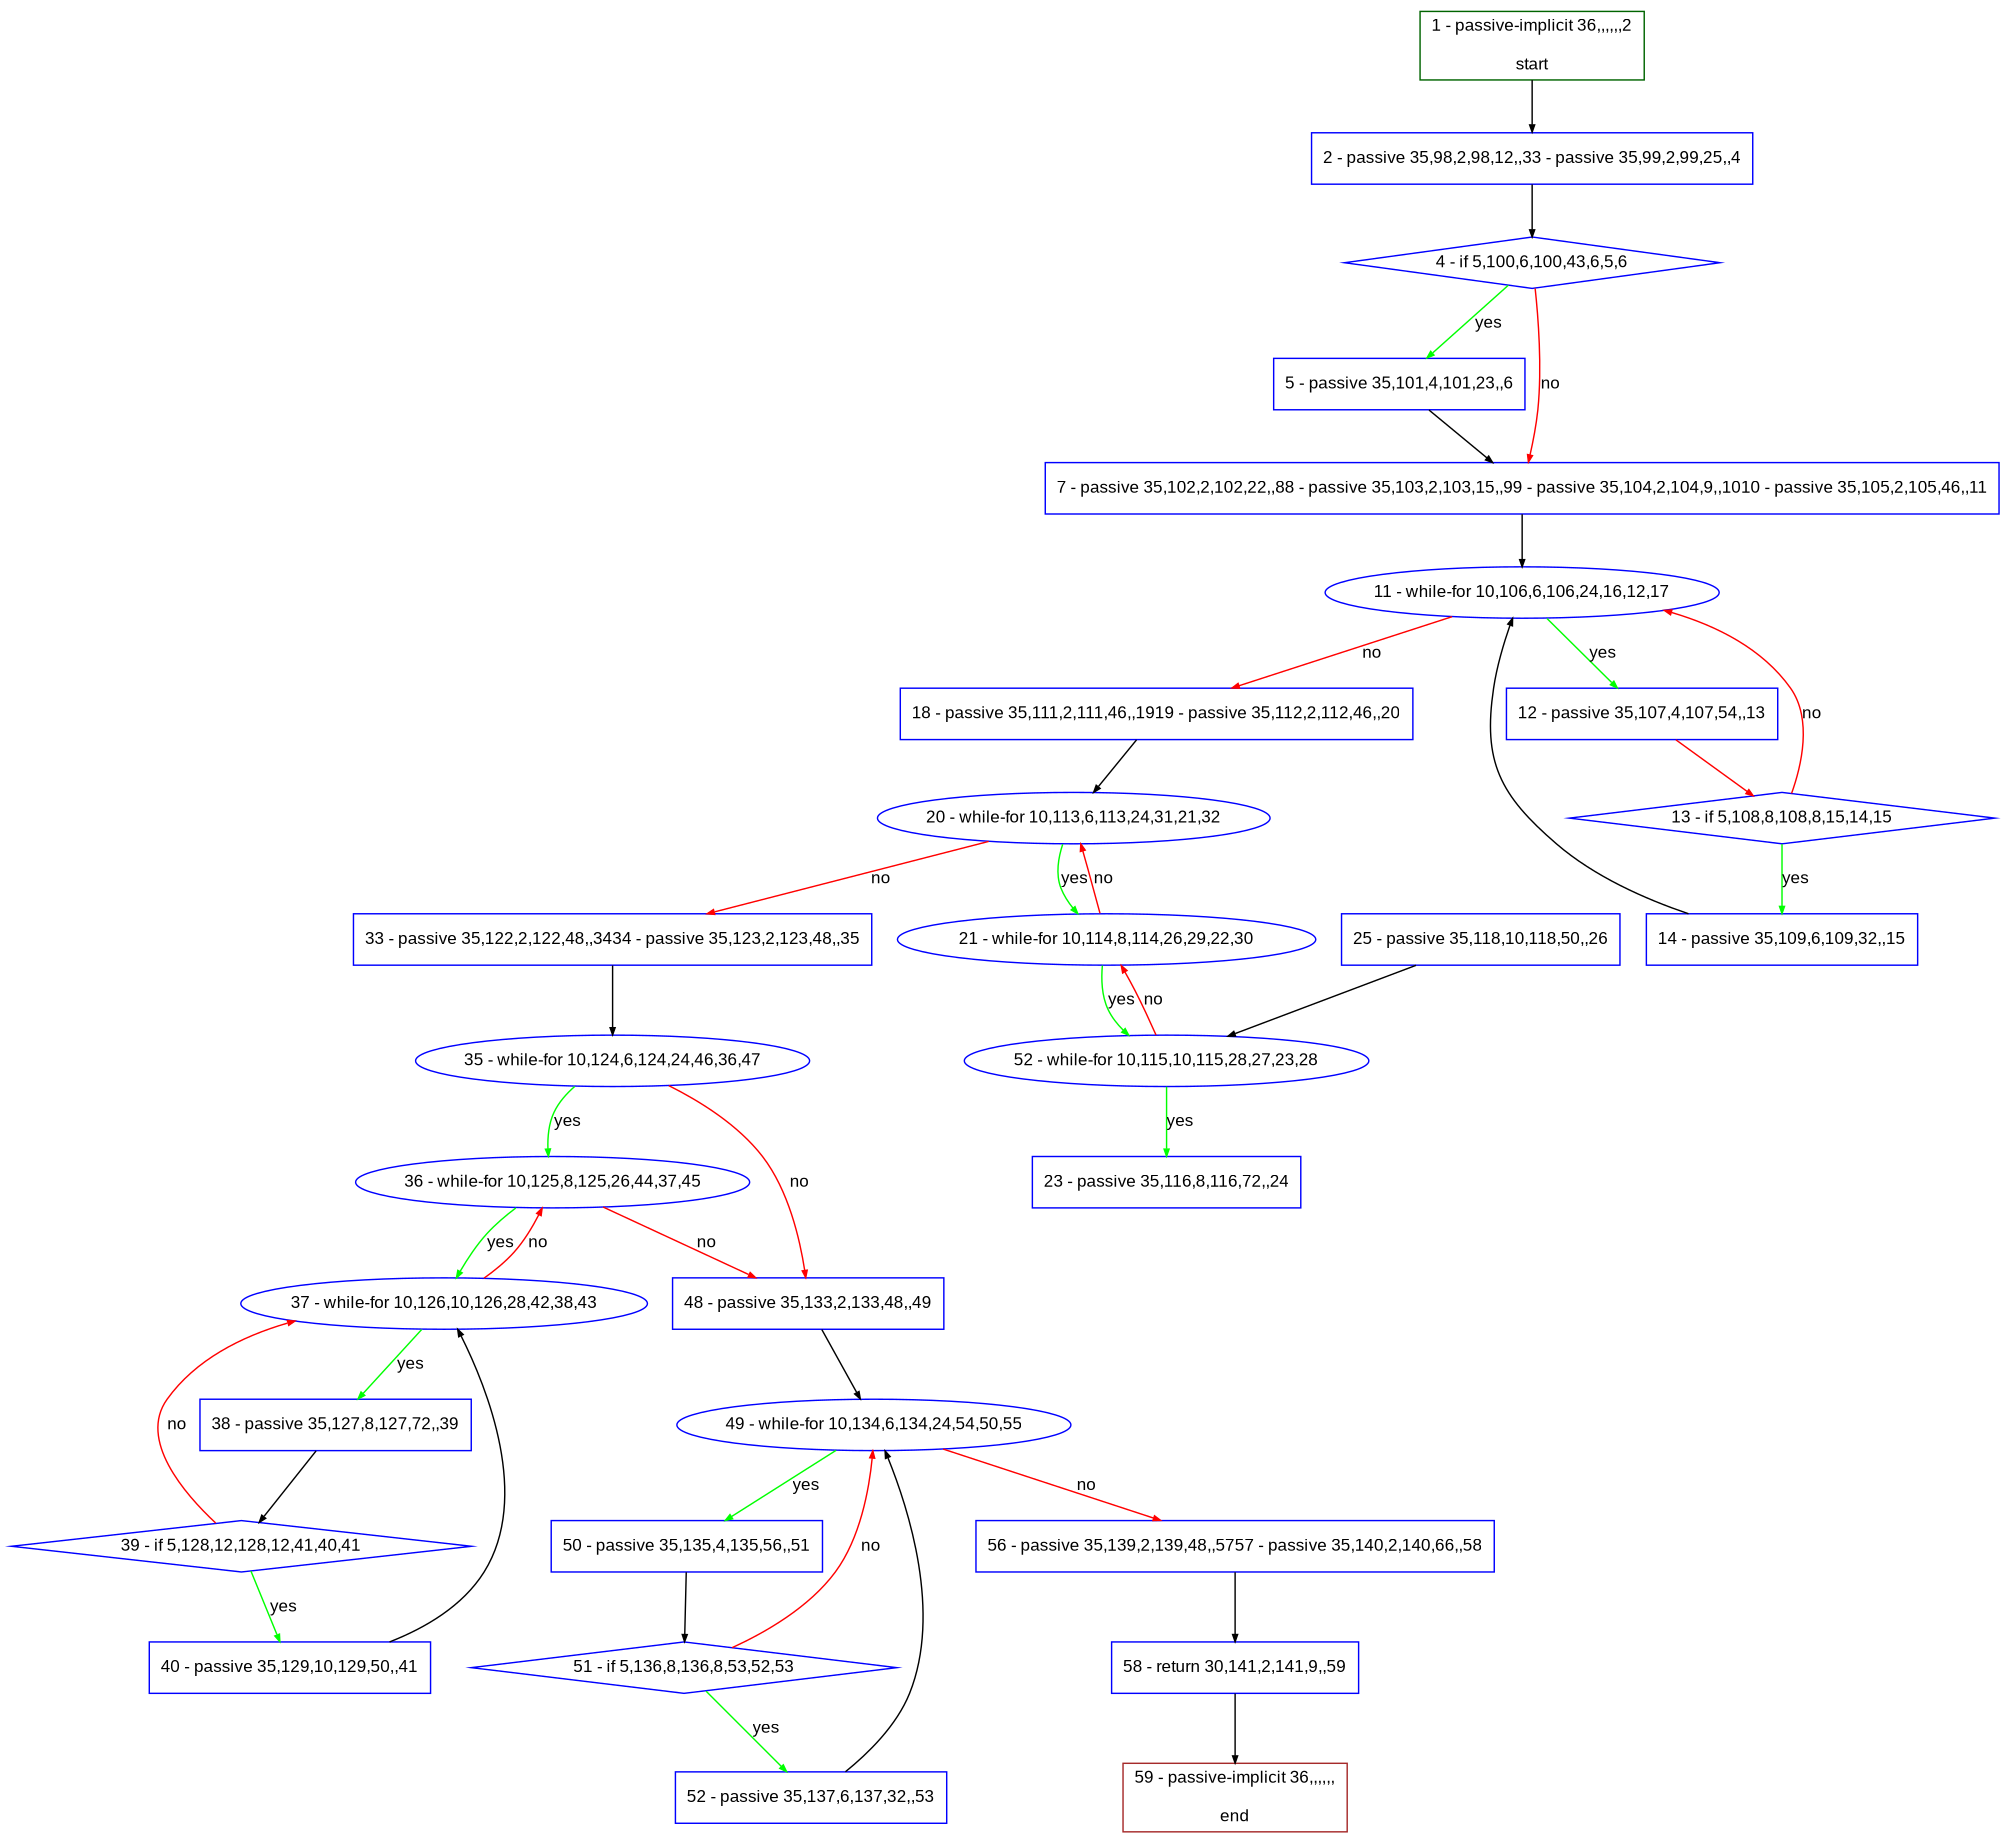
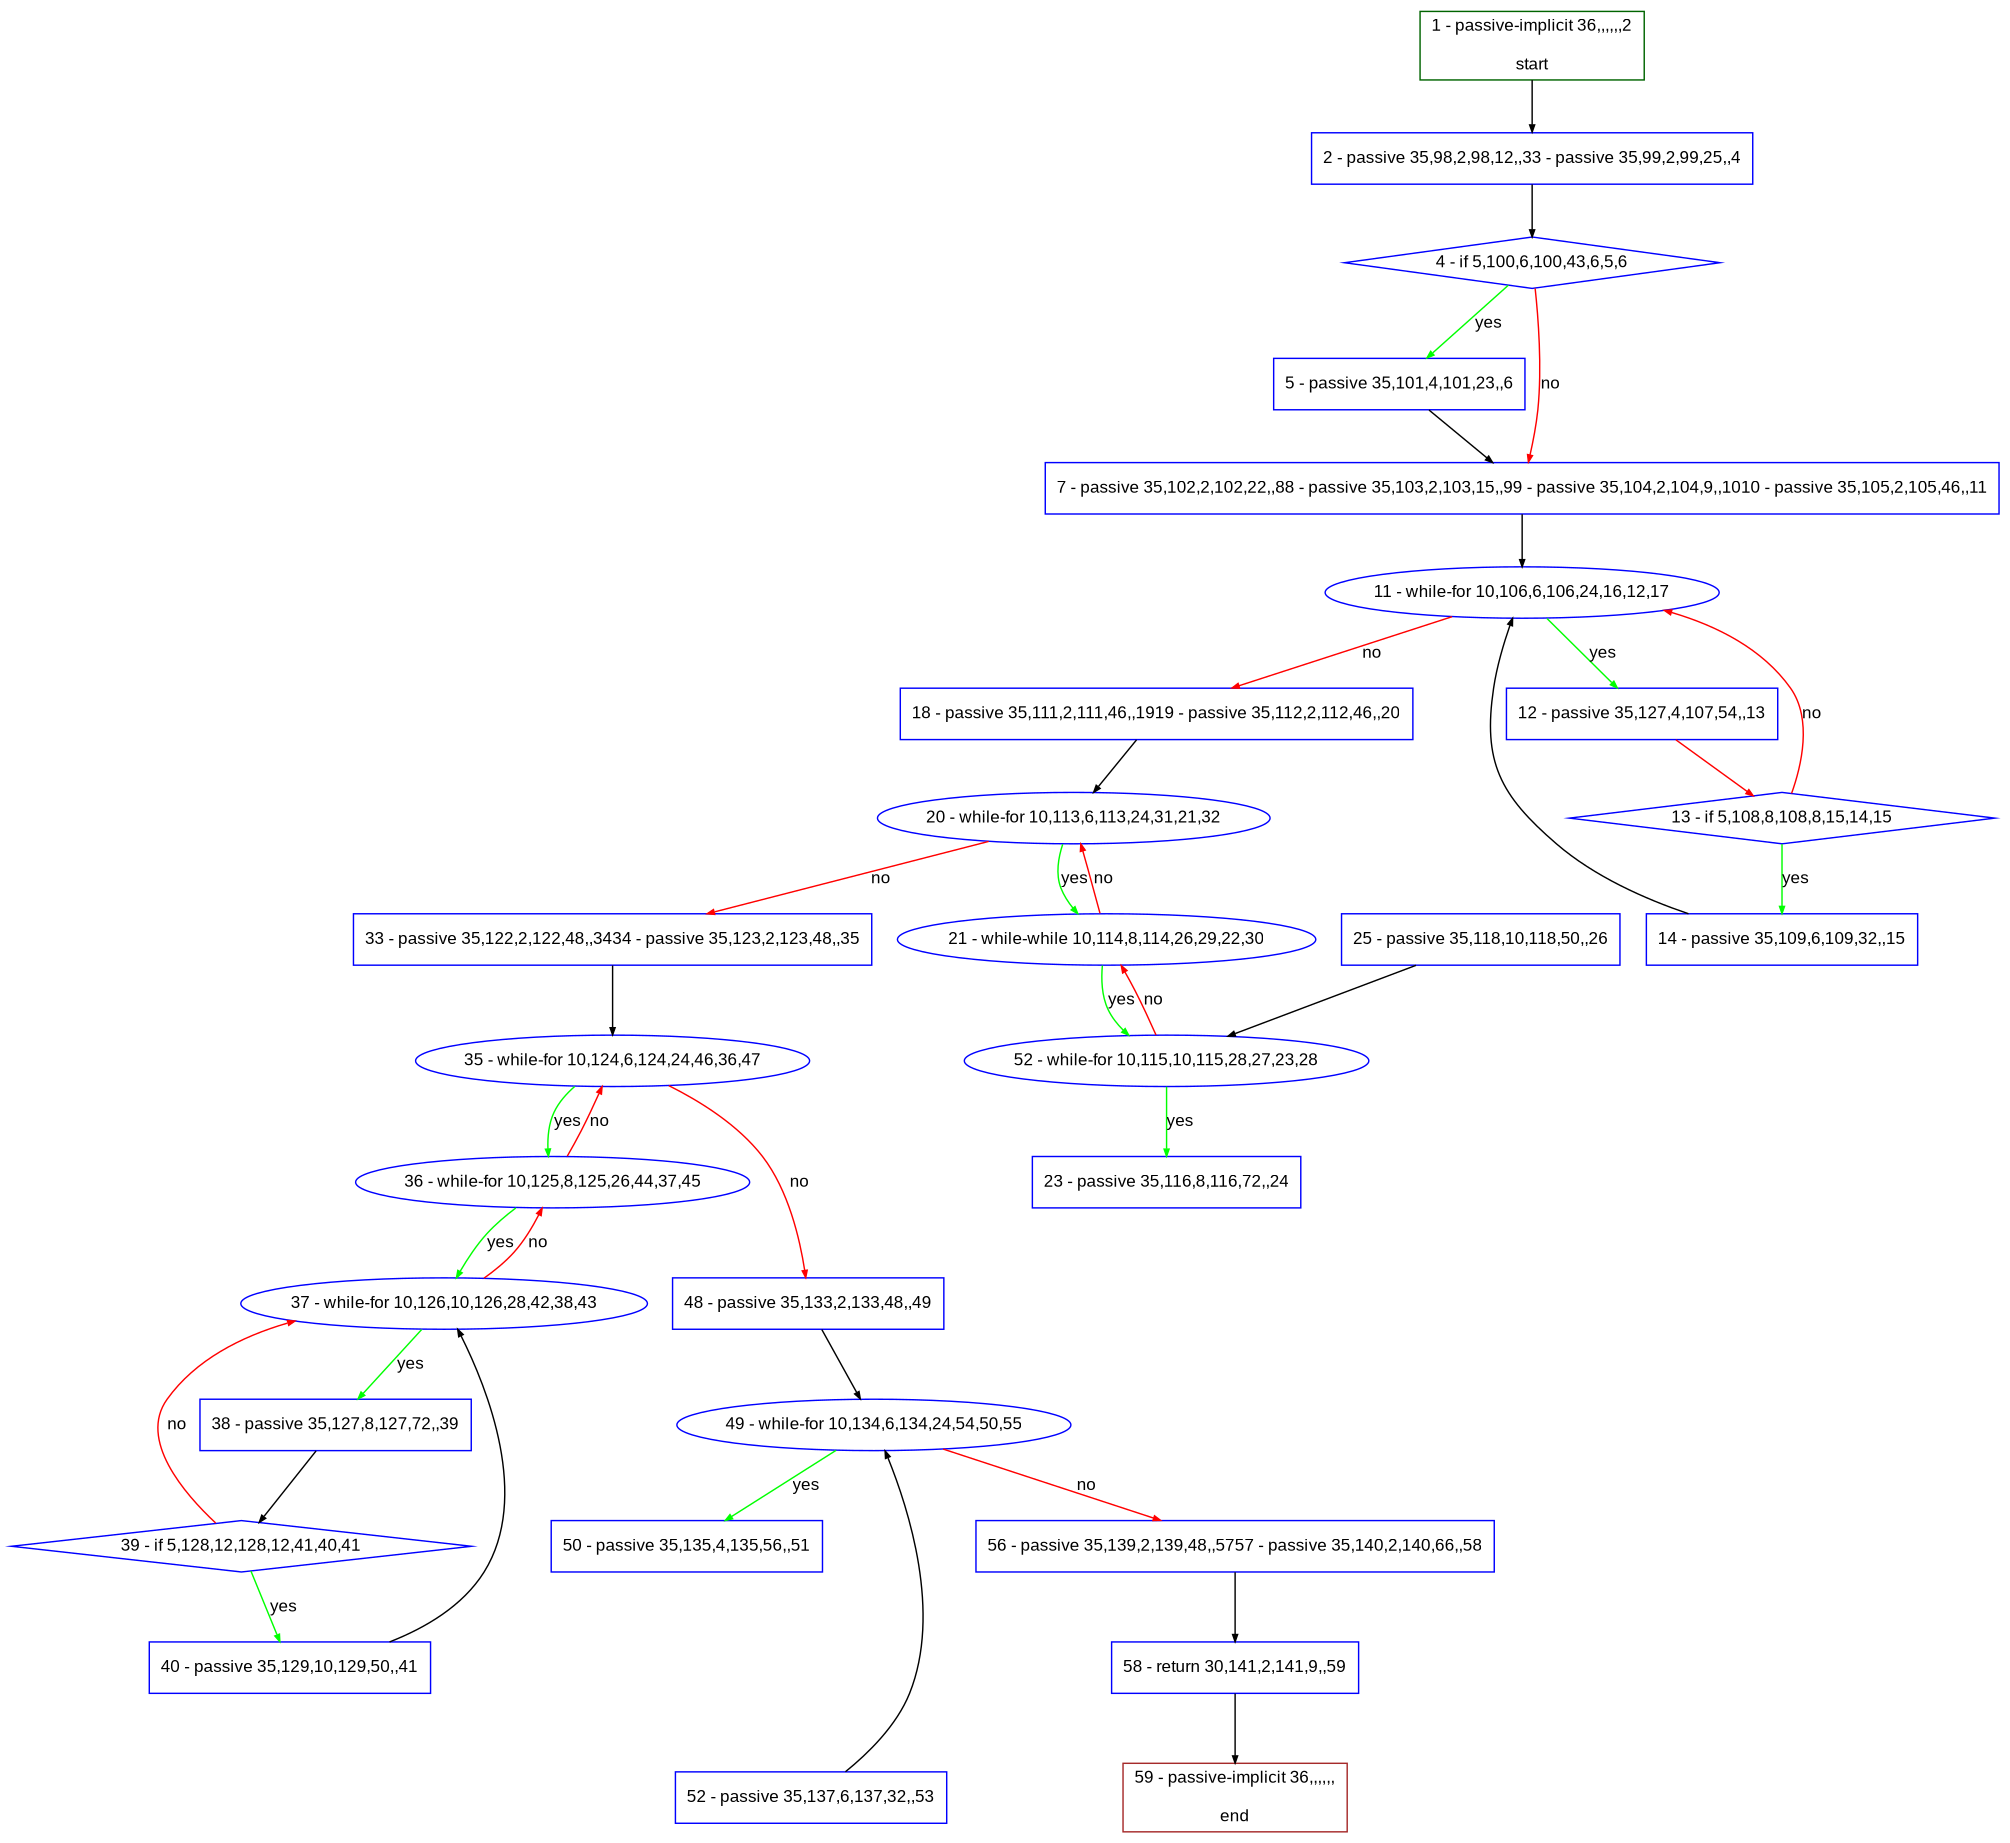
  digraph {
    bgcolor=white
    compound=true
    fillcolor="#FFFFCC"
    fontname=Arial
    fontsize=12
    pack=true
    packmode=clust
    style="rounded,filled"
    node [color="#0000ff" compound=true fillcolor="#ffffff" fixedsize=false fontname=Arial fontsize=12 node_initialized=no shape=box style=filled]
    edge [arrowhead=normal arrowsize=0.5 arrowtail=none color="#000000" compound=true dir=forward fontcolor=black fontname=Arial fontsize=12]
    n1 [label="2 - passive 35,98,2,98,12,,33 - passive 35,99,2,99,25,,4"]
    n2 [label="4 - if 5,100,6,100,43,6,5,6" shape=diamond]
    n3 [label="5 - passive 35,101,4,101,23,,6"]
    n4 [label="7 - passive 35,102,2,102,22,,88 - passive 35,103,2,103,15,,99 - passive 35,104,2,104,9,,1010 - passive 35,105,2,105,46,,11"]
    n5 [color="#006400" label="1 - passive-implicit 36,,,,,,2\n\nstart"]
    n6 [label="11 - while-for 10,106,6,106,24,16,12,17" shape=oval]
-   n7 [label="12 - passive 35,107,4,107,54,,13"]
+   n7 [label="12 - passive 35,127,4,107,54,,13"]
    n8 [label="18 - passive 35,111,2,111,46,,1919 - passive 35,112,2,112,46,,20"]
    n9 [label="13 - if 5,108,8,108,8,15,14,15" shape=diamond]
    n10 [label="20 - while-for 10,113,6,113,24,31,21,32" shape=oval]
    n11 [label="14 - passive 35,109,6,109,32,,15"]
-   n12 [label="21 - while-for 10,114,8,114,26,29,22,30" shape=oval]
+   n12 [label="21 - while-while 10,114,8,114,26,29,22,30" shape=oval]
    n13 [label="33 - passive 35,122,2,122,48,,3434 - passive 35,123,2,123,48,,35"]
    n14 [label="52 - while-for 10,115,10,115,28,27,23,28" shape=oval]
    n15 [label="35 - while-for 10,124,6,124,24,46,36,47" shape=oval]
    n16 [label="23 - passive 35,116,8,116,72,,24"]
    n17 [label="36 - while-for 10,125,8,125,26,44,37,45" shape=oval]
    n18 [label="48 - passive 35,133,2,133,48,,49"]
    n19 [label="25 - passive 35,118,10,118,50,,26"]
    n20 [label="37 - while-for 10,126,10,126,28,42,38,43" shape=oval]
    n21 [label="49 - while-for 10,134,6,134,24,54,50,55" shape=oval]
    n22 [label="38 - passive 35,127,8,127,72,,39"]
    n23 [label="50 - passive 35,135,4,135,56,,51"]
    n24 [label="56 - passive 35,139,2,139,48,,5757 - passive 35,140,2,140,66,,58"]
    n25 [label="39 - if 5,128,12,128,12,41,40,41" shape=diamond]
    n26 [label="40 - passive 35,129,10,129,50,,41"]
-   n27 [label="51 - if 5,136,8,136,8,53,52,53" shape=diamond]
    n28 [label="58 - return 30,141,2,141,9,,59"]
    n29 [label="52 - passive 35,137,6,137,32,,53"]
    n30 [color="#a52a2a" label="59 - passive-implicit 36,,,,,,\n\nend"]
    n1 -> n2
    n2 -> n3 [color="#00ff00" label=yes]
    n2 -> n4 [color="#ff0000" label=no]
    n3 -> n4
    n4 -> n6
    n5 -> n1
    n6 -> n7 [color="#00ff00" label=yes]
    n6 -> n8 [color="#ff0000" label=no]
    n7 -> n9 [color="#ff0000"]
    n8 -> n10
    n9 -> n6 [color="#ff0000" label=no]
    n9 -> n11 [color="#00ff00" label=yes]
    n10 -> n12 [color="#00ff00" label=yes]
    n10 -> n13 [color="#ff0000" label=no]
    n11 -> n6
    n12 -> n10 [color="#ff0000" label=no]
    n12 -> n14 [color="#00ff00" label=yes]
    n13 -> n15
    n14 -> n12 [color="#ff0000" label=no]
    n14 -> n16 [color="#00ff00" label=yes]
    n15 -> n17 [color="#00ff00" label=yes]
    n15 -> n18 [color="#ff0000" label=no]
-   n17 -> n18 [color="#ff0000" label=no]
+   n17 -> n15 [color="#ff0000" label=no]
    n17 -> n20 [color="#00ff00" label=yes]
    n18 -> n21
    n19 -> n14
    n20 -> n17 [color="#ff0000" label=no]
    n20 -> n22 [color="#00ff00" label=yes]
    n21 -> n23 [color="#00ff00" label=yes]
    n21 -> n24 [color="#ff0000" label=no]
    n22 -> n25
-   n23 -> n27
    n24 -> n28
    n25 -> n20 [color="#ff0000" label=no]
    n25 -> n26 [color="#00ff00" label=yes]
    n26 -> n20
-   n27 -> n21 [color="#ff0000" label=no]
-   n27 -> n29 [color="#00ff00" label=yes]
    n28 -> n30
    n29 -> n21
  }
